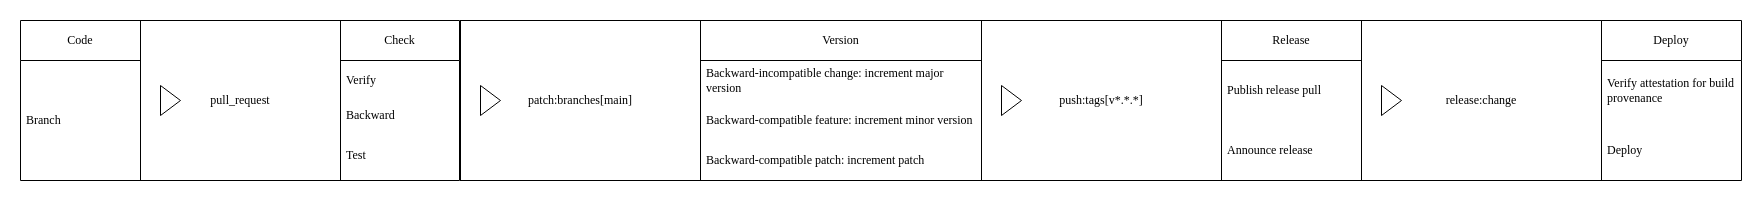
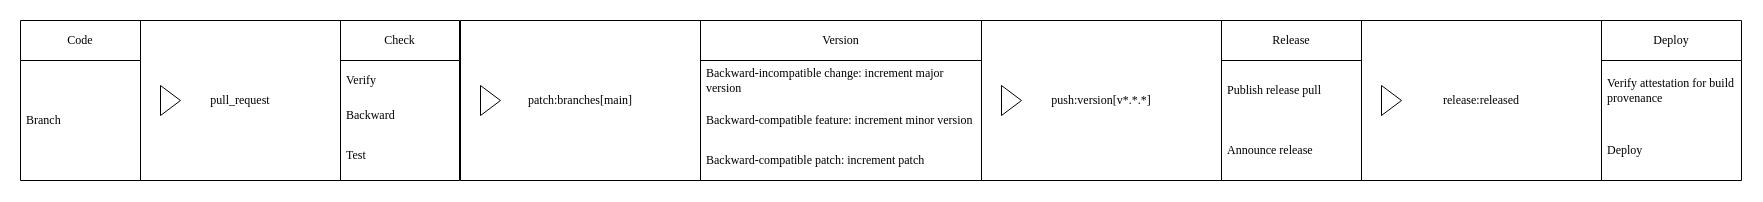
  <mxCell id="0" />
  <mxCell id="1" parent="0" />
  <mxCell id="2" value="Code" style="swimlane;fontStyle=0;childLayout=stackLayout;horizontal=1;startSize=40;horizontalStack=0;resizeParent=1;resizeParentMax=0;resizeLast=0;collapsible=1;marginBottom=0;whiteSpace=wrap;html=1;fontFamily=Menlo;swimlaneFillColor=none;fillStyle=auto;" parent="1" vertex="1"><mxGeometry x="20" y="20" width="120" height="160" as="geometry" /></mxCell>
  <mxCell id="3" value="Branch" style="text;strokeColor=none;fillColor=none;align=left;verticalAlign=middle;spacingLeft=4;spacingRight=4;overflow=hidden;points=[[0,0.5],[1,0.5]];portConstraint=eastwest;rotatable=0;whiteSpace=wrap;html=1;fontFamily=Menlo;swimlaneFillColor=none;" parent="2" vertex="1"><mxGeometry y="40" width="120" height="120" as="geometry" /></mxCell>
  <mxCell id="4" value="Check" style="swimlane;fontStyle=0;childLayout=stackLayout;horizontal=1;startSize=40;horizontalStack=0;resizeParent=1;resizeParentMax=0;resizeLast=0;collapsible=1;marginBottom=0;whiteSpace=wrap;html=1;fontFamily=Menlo;swimlaneFillColor=none;" parent="1" vertex="1"><mxGeometry x="340" y="20" width="119" height="160" as="geometry" /></mxCell>
  <mxCell id="5" value="Verify" style="text;strokeColor=none;fillColor=none;align=left;verticalAlign=middle;spacingLeft=4;spacingRight=4;overflow=hidden;points=[[0,0.5],[1,0.5]];portConstraint=eastwest;rotatable=0;whiteSpace=wrap;html=1;fontFamily=Menlo;swimlaneFillColor=none;" parent="4" vertex="1"><mxGeometry y="40" width="119" height="40" as="geometry" /></mxCell>
  <mxCell id="6" value="Backward" style="text;strokeColor=none;fillColor=none;align=left;verticalAlign=middle;spacingLeft=4;spacingRight=4;overflow=hidden;points=[[0,0.5],[1,0.5]];portConstraint=eastwest;rotatable=0;whiteSpace=wrap;html=1;fontFamily=Menlo;swimlaneFillColor=none;" parent="4" vertex="1"><mxGeometry y="80" width="119" height="30" as="geometry" /></mxCell>
  <mxCell id="7" value="Test" style="text;strokeColor=none;fillColor=none;align=left;verticalAlign=middle;spacingLeft=4;spacingRight=4;overflow=hidden;points=[[0,0.5],[1,0.5]];portConstraint=eastwest;rotatable=0;whiteSpace=wrap;html=1;fontFamily=Menlo;swimlaneFillColor=none;" parent="4" vertex="1"><mxGeometry y="110" width="119" height="50" as="geometry" /></mxCell>
  <mxCell id="8" value="Version" style="swimlane;fontStyle=0;childLayout=stackLayout;horizontal=1;startSize=40;horizontalStack=0;resizeParent=1;resizeParentMax=0;resizeLast=0;collapsible=1;marginBottom=0;whiteSpace=wrap;html=1;fontFamily=Menlo;swimlaneFillColor=none;" parent="1" vertex="1"><mxGeometry x="700" y="20" width="281" height="160" as="geometry" /></mxCell>
  <mxCell id="9" value="Backward-incompatible change: increment major version" style="text;strokeColor=none;fillColor=none;align=left;verticalAlign=middle;spacingLeft=4;spacingRight=4;overflow=hidden;points=[[0,0.5],[1,0.5]];portConstraint=eastwest;rotatable=0;whiteSpace=wrap;html=1;fontFamily=Menlo;swimlaneFillColor=none;" parent="8" vertex="1"><mxGeometry y="40" width="281" height="40" as="geometry" /></mxCell>
  <mxCell id="10" value="Backward-compatible feature: increment minor version" style="text;strokeColor=none;fillColor=none;align=left;verticalAlign=middle;spacingLeft=4;spacingRight=4;overflow=hidden;points=[[0,0.5],[1,0.5]];portConstraint=eastwest;rotatable=0;whiteSpace=wrap;html=1;fontFamily=Menlo;swimlaneFillColor=none;" parent="8" vertex="1"><mxGeometry y="80" width="281" height="40" as="geometry" /></mxCell>
  <mxCell id="11" value="Backward-compatible patch: increment patch" style="text;strokeColor=none;fillColor=none;align=left;verticalAlign=middle;spacingLeft=4;spacingRight=4;overflow=hidden;points=[[0,0.5],[1,0.5]];portConstraint=eastwest;rotatable=0;whiteSpace=wrap;html=1;fontFamily=Menlo;swimlaneFillColor=none;" parent="8" vertex="1"><mxGeometry y="120" width="281" height="40" as="geometry" /></mxCell>
  <mxCell id="12" value="Release" style="swimlane;fontStyle=0;childLayout=stackLayout;horizontal=1;startSize=40;horizontalStack=0;resizeParent=1;resizeParentMax=0;resizeLast=0;collapsible=1;marginBottom=0;whiteSpace=wrap;html=1;fontFamily=Menlo;swimlaneFillColor=none;" parent="1" vertex="1"><mxGeometry x="1221" y="20" width="140" height="160" as="geometry" /></mxCell>
  <mxCell id="13" value="Publish release pull" style="text;strokeColor=none;fillColor=none;align=left;verticalAlign=middle;spacingLeft=4;spacingRight=4;overflow=hidden;points=[[0,0.5],[1,0.5]];portConstraint=eastwest;rotatable=0;whiteSpace=wrap;html=1;fontFamily=Menlo;swimlaneFillColor=none;" parent="12" vertex="1"><mxGeometry y="40" width="140" height="60" as="geometry" /></mxCell>
  <mxCell id="14" value="Announce release" style="text;strokeColor=none;fillColor=none;align=left;verticalAlign=middle;spacingLeft=4;spacingRight=4;overflow=hidden;points=[[0,0.5],[1,0.5]];portConstraint=eastwest;rotatable=0;whiteSpace=wrap;html=1;fontFamily=Menlo;swimlaneFillColor=none;" parent="12" vertex="1"><mxGeometry y="100" width="140" height="60" as="geometry" /></mxCell>
  <mxCell id="15" value="&lt;div&gt;pull_request&lt;/div&gt;" style="html=1;whiteSpace=wrap;container=1;recursiveResize=0;collapsible=0;fontFamily=Menlo;swimlaneFillColor=none;" parent="1" vertex="1"><mxGeometry x="140" y="20" width="200" height="160" as="geometry" /></mxCell>
  <mxCell id="16" value="" style="triangle;html=1;whiteSpace=wrap;fontFamily=Menlo;swimlaneFillColor=none;" parent="15" vertex="1"><mxGeometry x="20" y="65" width="20" height="30" as="geometry" /></mxCell>
  <mxCell id="17" value="&lt;div&gt;patch:branches[main]&lt;br&gt;&lt;/div&gt;" style="html=1;whiteSpace=wrap;container=1;recursiveResize=0;collapsible=0;fontFamily=Menlo;swimlaneFillColor=none;" parent="1" vertex="1"><mxGeometry x="460" y="20" width="240" height="160" as="geometry" /></mxCell>
  <mxCell id="18" value="" style="triangle;html=1;whiteSpace=wrap;fontFamily=Menlo;swimlaneFillColor=none;" parent="17" vertex="1"><mxGeometry x="20" y="65" width="20" height="30" as="geometry" /></mxCell>
- <mxCell id="19" value="&lt;div&gt;push:tags[v*.*.*]&lt;br&gt;&lt;/div&gt;" style="html=1;whiteSpace=wrap;container=1;recursiveResize=0;collapsible=0;fontFamily=Menlo;swimlaneFillColor=none;" parent="1" vertex="1"><mxGeometry x="981" y="20" width="240" height="160" as="geometry" /></mxCell>
+ <mxCell id="19" value="&lt;div&gt;push:version[v*.*.*]&lt;br&gt;&lt;/div&gt;" style="html=1;whiteSpace=wrap;container=1;recursiveResize=0;collapsible=0;fontFamily=Menlo;swimlaneFillColor=none;" parent="1" vertex="1"><mxGeometry x="981" y="20" width="240" height="160" as="geometry" /></mxCell>
  <mxCell id="20" value="" style="triangle;html=1;whiteSpace=wrap;fontFamily=Menlo;swimlaneFillColor=none;" parent="19" vertex="1"><mxGeometry x="20" y="65" width="20" height="30" as="geometry" /></mxCell>
- <mxCell id="21" value="&lt;div&gt;release:change&lt;br&gt;&lt;/div&gt;" style="html=1;whiteSpace=wrap;container=1;recursiveResize=0;collapsible=0;fontFamily=Menlo;swimlaneFillColor=none;" parent="1" vertex="1"><mxGeometry x="1361" y="20" width="240" height="160" as="geometry" /></mxCell>
+ <mxCell id="21" value="&lt;div&gt;release:released&lt;br&gt;&lt;/div&gt;" style="html=1;whiteSpace=wrap;container=1;recursiveResize=0;collapsible=0;fontFamily=Menlo;swimlaneFillColor=none;" parent="1" vertex="1"><mxGeometry x="1361" y="20" width="240" height="160" as="geometry" /></mxCell>
  <mxCell id="22" value="" style="triangle;html=1;whiteSpace=wrap;fontFamily=Menlo;swimlaneFillColor=none;" parent="21" vertex="1"><mxGeometry x="20" y="65" width="20" height="30" as="geometry" /></mxCell>
  <mxCell id="23" value="Deploy" style="swimlane;fontStyle=0;childLayout=stackLayout;horizontal=1;startSize=40;horizontalStack=0;resizeParent=1;resizeParentMax=0;resizeLast=0;collapsible=1;marginBottom=0;whiteSpace=wrap;html=1;fontFamily=Menlo;swimlaneFillColor=none;" parent="1" vertex="1"><mxGeometry x="1601" y="20" width="140" height="160" as="geometry" /></mxCell>
  <mxCell id="24" value="Verify attestation for build provenance" style="text;strokeColor=none;fillColor=none;align=left;verticalAlign=middle;spacingLeft=4;spacingRight=4;overflow=hidden;points=[[0,0.5],[1,0.5]];portConstraint=eastwest;rotatable=0;whiteSpace=wrap;html=1;fontFamily=Menlo;swimlaneFillColor=none;" parent="23" vertex="1"><mxGeometry y="40" width="140" height="60" as="geometry" /></mxCell>
  <mxCell id="25" value="Deploy" style="text;strokeColor=none;fillColor=none;align=left;verticalAlign=middle;spacingLeft=4;spacingRight=4;overflow=hidden;points=[[0,0.5],[1,0.5]];portConstraint=eastwest;rotatable=0;whiteSpace=wrap;html=1;fontFamily=Menlo;swimlaneFillColor=none;" parent="23" vertex="1"><mxGeometry y="100" width="140" height="60" as="geometry" /></mxCell>
